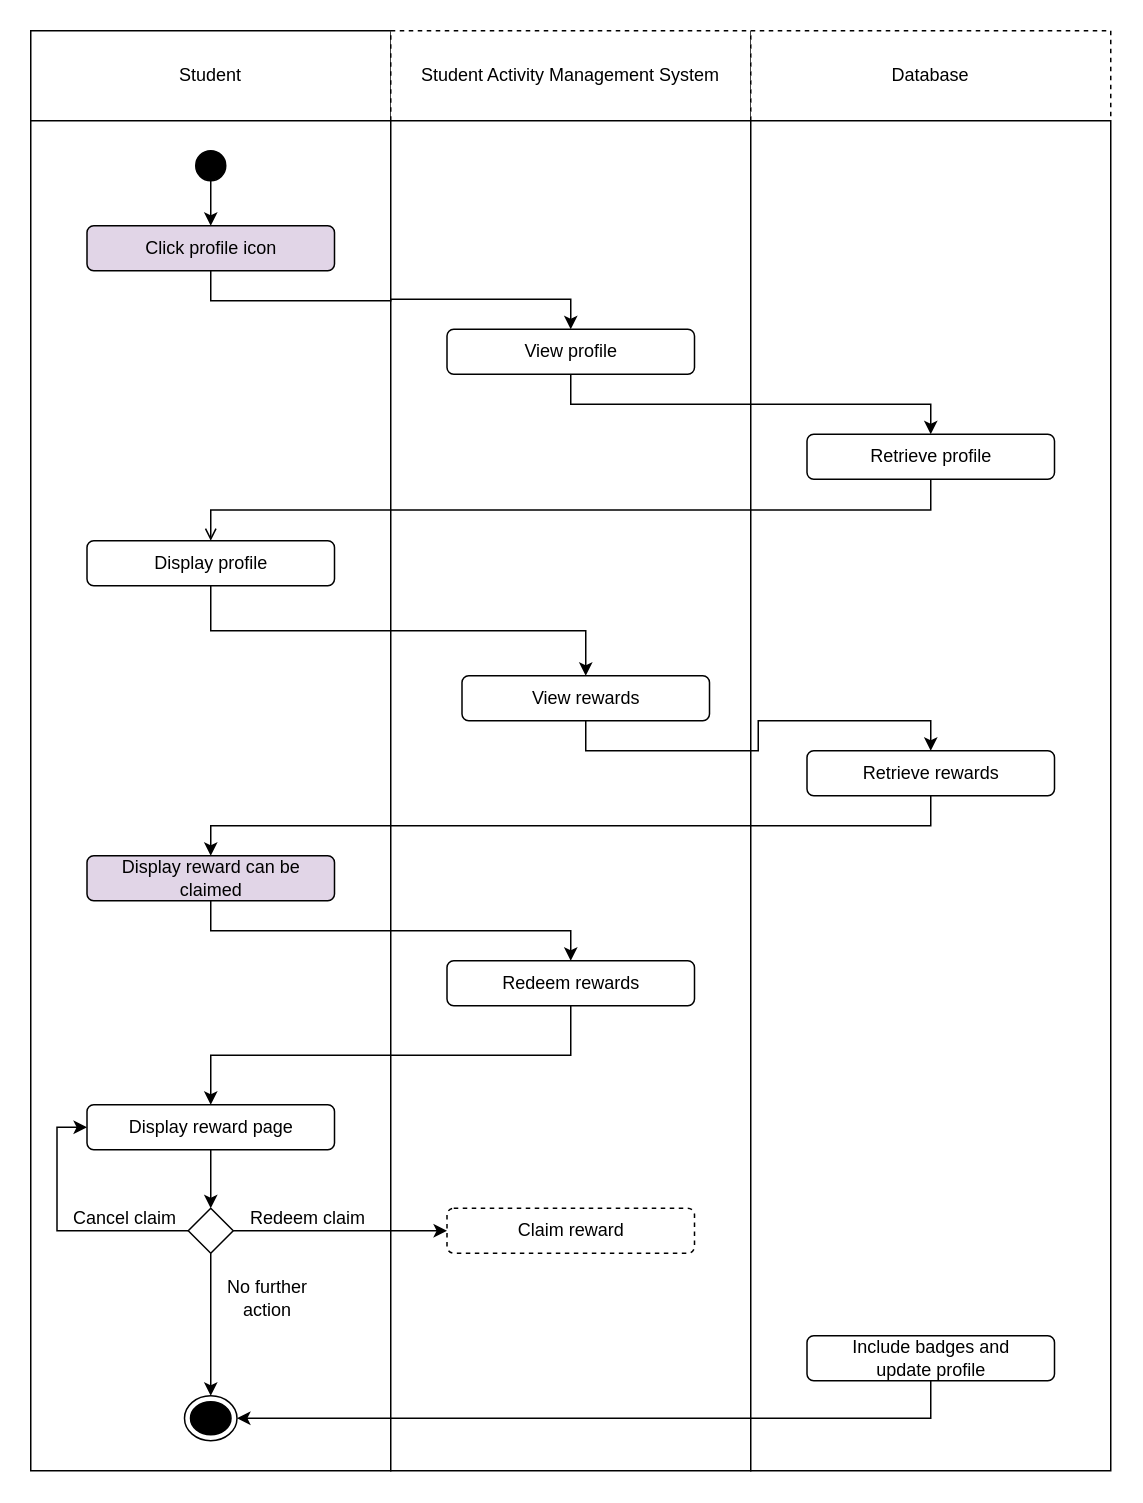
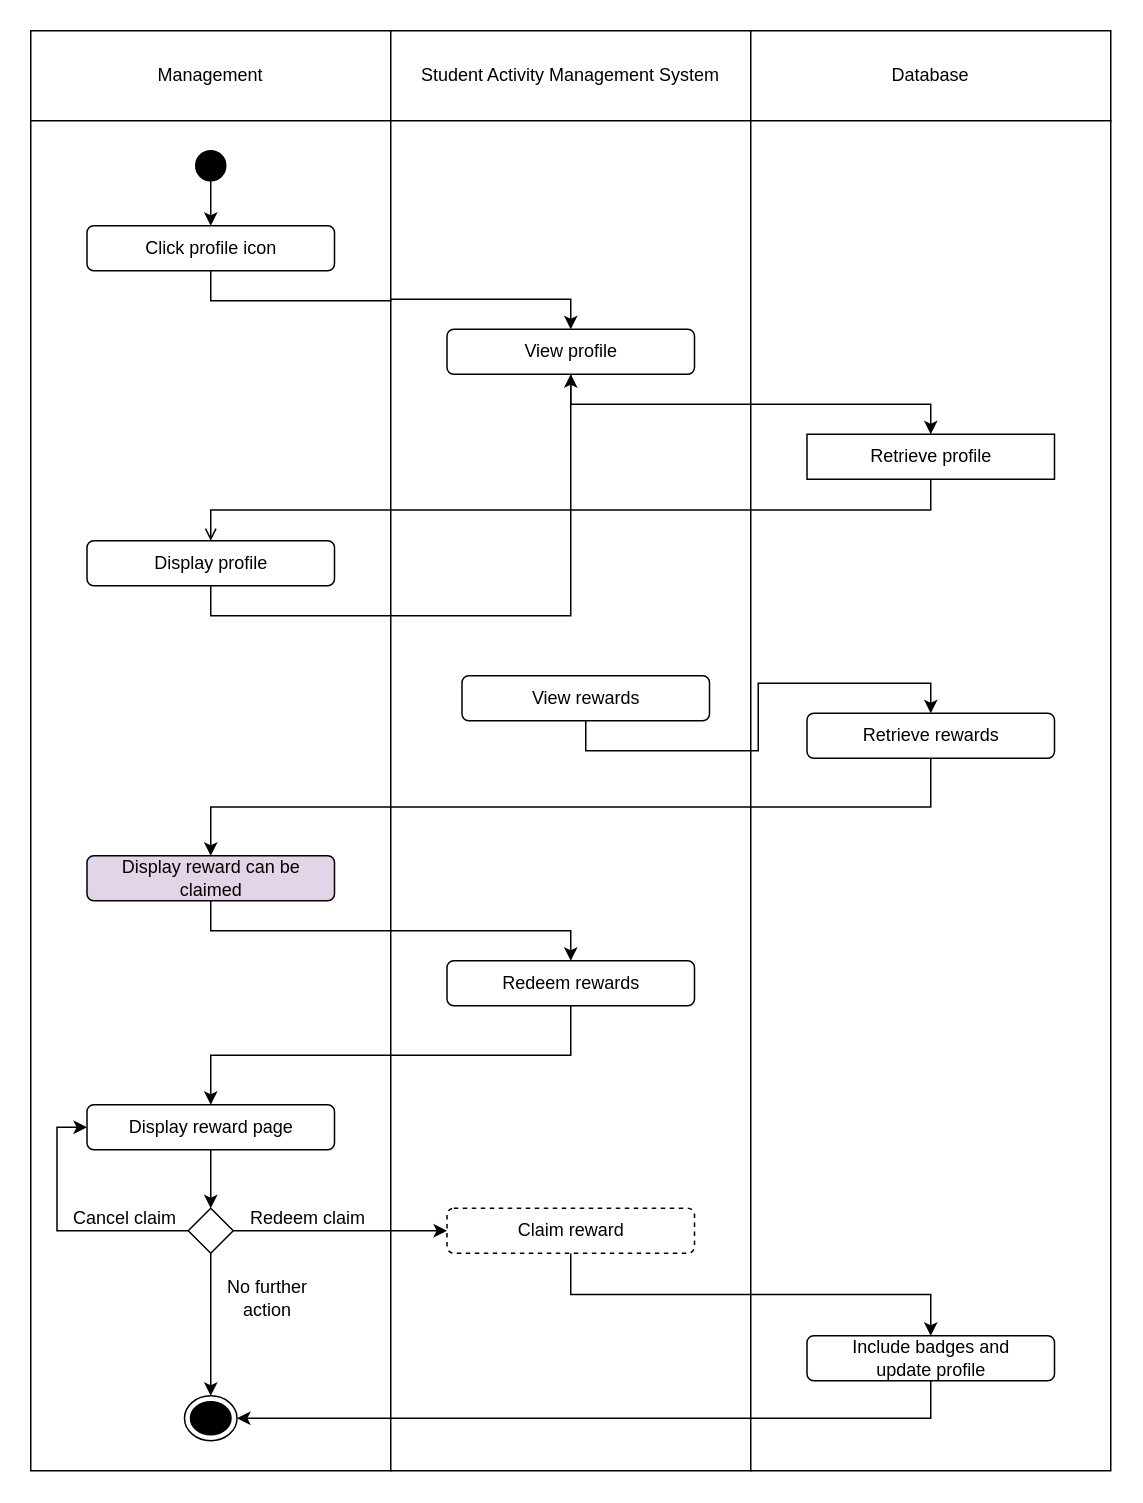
  <mxCell id="0" />
  <mxCell id="1" parent="0" />
- <mxCell id="2" value="Student" style="html=1;whiteSpace=wrap;movable=1;resizable=1;rotatable=1;deletable=1;editable=1;locked=0;connectable=1;" vertex="1" parent="1"><mxGeometry x="20" y="20" width="240" height="60" as="geometry" /></mxCell>
- <mxCell id="3" value="Student Activity Management System" style="html=1;whiteSpace=wrap;movable=1;resizable=1;rotatable=1;deletable=1;editable=1;locked=0;connectable=1;dashed=1;" vertex="1" parent="1"><mxGeometry x="260" y="20" width="240" height="60" as="geometry" /></mxCell>
- <mxCell id="4" value="Database" style="html=1;whiteSpace=wrap;movable=1;resizable=1;rotatable=1;deletable=1;editable=1;locked=0;connectable=1;dashed=1;" vertex="1" parent="1"><mxGeometry x="500" y="20" width="240" height="60" as="geometry" /></mxCell>
+ <mxCell id="2" value="Management" style="html=1;whiteSpace=wrap;movable=1;resizable=1;rotatable=1;deletable=1;editable=1;locked=0;connectable=1;" vertex="1" parent="1"><mxGeometry x="20" y="20" width="240" height="60" as="geometry" /></mxCell>
+ <mxCell id="3" value="Student Activity Management System" style="html=1;whiteSpace=wrap;movable=1;resizable=1;rotatable=1;deletable=1;editable=1;locked=0;connectable=1;" vertex="1" parent="1"><mxGeometry x="260" y="20" width="240" height="60" as="geometry" /></mxCell>
+ <mxCell id="4" value="Database" style="html=1;whiteSpace=wrap;movable=1;resizable=1;rotatable=1;deletable=1;editable=1;locked=0;connectable=1;" vertex="1" parent="1"><mxGeometry x="500" y="20" width="240" height="60" as="geometry" /></mxCell>
  <mxCell id="5" value="" style="html=1;whiteSpace=wrap;movable=1;resizable=1;rotatable=1;deletable=1;editable=1;locked=0;connectable=1;" vertex="1" parent="1"><mxGeometry x="20" y="80" width="240" height="900" as="geometry" /></mxCell>
  <mxCell id="6" value="" style="html=1;whiteSpace=wrap;movable=1;resizable=1;rotatable=1;deletable=1;editable=1;locked=0;connectable=1;" vertex="1" parent="1"><mxGeometry x="260" y="80" width="240" height="900" as="geometry" /></mxCell>
  <mxCell id="7" value="" style="html=1;whiteSpace=wrap;movable=1;resizable=1;rotatable=1;deletable=1;editable=1;locked=0;connectable=1;" vertex="1" parent="1"><mxGeometry x="500" y="80" width="240" height="900" as="geometry" /></mxCell>
  <mxCell id="8" value="" style="ellipse;whiteSpace=wrap;html=1;aspect=fixed;fillColor=#000000;" vertex="1" parent="1"><mxGeometry x="130" y="100" width="20" height="20" as="geometry" /></mxCell>
  <mxCell id="9" value="" style="endArrow=classic;html=1;rounded=0;exitX=0.5;exitY=1;exitDx=0;exitDy=0;" edge="1" parent="1" source="8"><mxGeometry width="50" height="50" relative="1" as="geometry"><mxPoint x="150" y="270" as="sourcePoint" /><mxPoint x="140" y="150" as="targetPoint" /></mxGeometry></mxCell>
  <mxCell id="10" value="" style="ellipse;html=1;shape=endState;fillColor=#000000;strokeColor=#000;" vertex="1" parent="1"><mxGeometry x="122.5" y="930" width="35" height="30" as="geometry" /></mxCell>
- <mxCell id="11" style="edgeStyle=orthogonalEdgeStyle;rounded=0;orthogonalLoop=1;jettySize=auto;html=1;exitX=0.5;exitY=1;exitDx=0;exitDy=0;entryX=0.5;entryY=0;entryDx=0;entryDy=0;" edge="1" parent="1" source="12" target="14"><mxGeometry relative="1" as="geometry" /></mxCell>
+ <mxCell id="11" style="edgeStyle=orthogonalEdgeStyle;rounded=0;orthogonalLoop=1;jettySize=auto;html=1;exitX=0.5;exitY=1;exitDx=0;exitDy=0;" edge="1" parent="1" source="12" target="22"><mxGeometry relative="1" as="geometry" /></mxCell>
  <mxCell id="12" value="Display profile" style="rounded=1;whiteSpace=wrap;html=1;" vertex="1" parent="1"><mxGeometry x="57.5" y="360" width="165" height="30" as="geometry" /></mxCell>
  <mxCell id="13" style="edgeStyle=orthogonalEdgeStyle;rounded=0;orthogonalLoop=1;jettySize=auto;html=1;exitX=0.5;exitY=1;exitDx=0;exitDy=0;entryX=0.5;entryY=0;entryDx=0;entryDy=0;" edge="1" parent="1" source="14" target="16"><mxGeometry relative="1" as="geometry" /></mxCell>
  <mxCell id="14" value="View rewards" style="rounded=1;whiteSpace=wrap;html=1;" vertex="1" parent="1"><mxGeometry x="307.5" y="450" width="165" height="30" as="geometry" /></mxCell>
  <mxCell id="15" style="edgeStyle=orthogonalEdgeStyle;rounded=0;orthogonalLoop=1;jettySize=auto;html=1;exitX=0.5;exitY=1;exitDx=0;exitDy=0;entryX=0.5;entryY=0;entryDx=0;entryDy=0;" edge="1" parent="1" source="16" target="18"><mxGeometry relative="1" as="geometry" /></mxCell>
- <mxCell id="16" value="Retrieve rewards" style="rounded=1;whiteSpace=wrap;html=1;" vertex="1" parent="1"><mxGeometry x="537.5" y="500" width="165" height="30" as="geometry" /></mxCell>
+ <mxCell id="16" value="Retrieve rewards" style="rounded=1;whiteSpace=wrap;html=1;" vertex="1" parent="1"><mxGeometry x="537.5" y="475" width="165" height="30" as="geometry" /></mxCell>
  <mxCell id="17" style="edgeStyle=orthogonalEdgeStyle;rounded=0;orthogonalLoop=1;jettySize=auto;html=1;exitX=0.5;exitY=1;exitDx=0;exitDy=0;entryX=0.5;entryY=0;entryDx=0;entryDy=0;" edge="1" parent="1" source="18" target="26"><mxGeometry relative="1" as="geometry" /></mxCell>
  <mxCell id="18" value="Display reward can be claimed" style="rounded=1;whiteSpace=wrap;html=1;fillColor=#e1d5e7;" vertex="1" parent="1"><mxGeometry x="57.5" y="570" width="165" height="30" as="geometry" /></mxCell>
  <mxCell id="19" style="edgeStyle=orthogonalEdgeStyle;rounded=0;orthogonalLoop=1;jettySize=auto;html=1;exitX=0.5;exitY=1;exitDx=0;exitDy=0;entryX=0.5;entryY=0;entryDx=0;entryDy=0;" edge="1" parent="1" source="20" target="22"><mxGeometry relative="1" as="geometry" /></mxCell>
- <mxCell id="20" value="Click profile icon" style="rounded=1;whiteSpace=wrap;html=1;fillColor=#e1d5e7;" vertex="1" parent="1"><mxGeometry x="57.5" y="150" width="165" height="30" as="geometry" /></mxCell>
+ <mxCell id="20" value="Click profile icon" style="rounded=1;whiteSpace=wrap;html=1;" vertex="1" parent="1"><mxGeometry x="57.5" y="150" width="165" height="30" as="geometry" /></mxCell>
  <mxCell id="21" style="edgeStyle=orthogonalEdgeStyle;rounded=0;orthogonalLoop=1;jettySize=auto;html=1;exitX=0.5;exitY=1;exitDx=0;exitDy=0;entryX=0.5;entryY=0;entryDx=0;entryDy=0;" edge="1" parent="1" source="22" target="24"><mxGeometry relative="1" as="geometry" /></mxCell>
  <mxCell id="22" value="View profile" style="rounded=1;whiteSpace=wrap;html=1;" vertex="1" parent="1"><mxGeometry x="297.5" y="219" width="165" height="30" as="geometry" /></mxCell>
  <mxCell id="23" style="edgeStyle=orthogonalEdgeStyle;rounded=0;orthogonalLoop=1;jettySize=auto;html=1;exitX=0.5;exitY=1;exitDx=0;exitDy=0;entryX=0.5;entryY=0;entryDx=0;entryDy=0;endArrow=open;" edge="1" parent="1" source="24" target="12"><mxGeometry relative="1" as="geometry" /></mxCell>
- <mxCell id="24" value="Retrieve profile" style="rounded=1;whiteSpace=wrap;html=1;" vertex="1" parent="1"><mxGeometry x="537.5" y="289" width="165" height="30" as="geometry" /></mxCell>
+ <mxCell id="24" value="Retrieve profile" style="whiteSpace=wrap;html=1;rounded=0;" vertex="1" parent="1"><mxGeometry x="537.5" y="289" width="165" height="30" as="geometry" /></mxCell>
  <mxCell id="25" style="edgeStyle=orthogonalEdgeStyle;rounded=0;orthogonalLoop=1;jettySize=auto;html=1;exitX=0.5;exitY=1;exitDx=0;exitDy=0;entryX=0.5;entryY=0;entryDx=0;entryDy=0;" edge="1" parent="1" source="26" target="28"><mxGeometry relative="1" as="geometry" /></mxCell>
  <mxCell id="26" value="Redeem rewards" style="rounded=1;whiteSpace=wrap;html=1;" vertex="1" parent="1"><mxGeometry x="297.5" y="640" width="165" height="30" as="geometry" /></mxCell>
  <mxCell id="27" style="edgeStyle=orthogonalEdgeStyle;rounded=0;orthogonalLoop=1;jettySize=auto;html=1;exitX=0.5;exitY=1;exitDx=0;exitDy=0;entryX=0.5;entryY=0;entryDx=0;entryDy=0;" edge="1" parent="1" source="28" target="32"><mxGeometry relative="1" as="geometry" /></mxCell>
  <mxCell id="28" value="Display reward page" style="rounded=1;whiteSpace=wrap;html=1;" vertex="1" parent="1"><mxGeometry x="57.5" y="736" width="165" height="30" as="geometry" /></mxCell>
  <mxCell id="29" style="edgeStyle=orthogonalEdgeStyle;rounded=0;orthogonalLoop=1;jettySize=auto;html=1;exitX=1;exitY=0.5;exitDx=0;exitDy=0;entryX=0;entryY=0.5;entryDx=0;entryDy=0;" edge="1" parent="1" source="32" target="34"><mxGeometry relative="1" as="geometry" /></mxCell>
  <mxCell id="30" style="edgeStyle=orthogonalEdgeStyle;rounded=0;orthogonalLoop=1;jettySize=auto;html=1;exitX=0.5;exitY=1;exitDx=0;exitDy=0;entryX=0.5;entryY=0;entryDx=0;entryDy=0;" edge="1" parent="1" source="32" target="10"><mxGeometry relative="1" as="geometry" /></mxCell>
  <mxCell id="31" style="edgeStyle=orthogonalEdgeStyle;rounded=0;orthogonalLoop=1;jettySize=auto;html=1;exitX=0;exitY=0.5;exitDx=0;exitDy=0;entryX=0;entryY=0.5;entryDx=0;entryDy=0;" edge="1" parent="1" source="32" target="28"><mxGeometry relative="1" as="geometry" /></mxCell>
  <mxCell id="32" value="" style="rhombus;whiteSpace=wrap;html=1;" vertex="1" parent="1"><mxGeometry x="125" y="805" width="30" height="30" as="geometry" /></mxCell>
+ <mxCell id="33" style="edgeStyle=orthogonalEdgeStyle;rounded=0;orthogonalLoop=1;jettySize=auto;html=1;exitX=0.5;exitY=1;exitDx=0;exitDy=0;entryX=0.5;entryY=0;entryDx=0;entryDy=0;" edge="1" parent="1" source="34" target="39"><mxGeometry relative="1" as="geometry" /></mxCell>
  <mxCell id="34" value="Claim reward" style="rounded=1;whiteSpace=wrap;html=1;dashed=1;" vertex="1" parent="1"><mxGeometry x="297.5" y="805" width="165" height="30" as="geometry" /></mxCell>
  <mxCell id="35" value="Redeem claim" style="text;html=1;strokeColor=none;fillColor=none;align=center;verticalAlign=middle;whiteSpace=wrap;rounded=0;" vertex="1" parent="1"><mxGeometry x="160" y="797" width="90" height="30" as="geometry" /></mxCell>
  <mxCell id="36" value="No further action" style="text;html=1;strokeColor=none;fillColor=none;align=center;verticalAlign=middle;whiteSpace=wrap;rounded=0;" vertex="1" parent="1"><mxGeometry x="132.5" y="850" width="90" height="30" as="geometry" /></mxCell>
  <mxCell id="37" value="Cancel claim" style="text;html=1;strokeColor=none;fillColor=none;align=center;verticalAlign=middle;whiteSpace=wrap;rounded=0;" vertex="1" parent="1"><mxGeometry x="38" y="797" width="90" height="30" as="geometry" /></mxCell>
  <mxCell id="38" style="edgeStyle=orthogonalEdgeStyle;rounded=0;orthogonalLoop=1;jettySize=auto;html=1;exitX=0.5;exitY=1;exitDx=0;exitDy=0;entryX=1;entryY=0.5;entryDx=0;entryDy=0;" edge="1" parent="1" source="39" target="10"><mxGeometry relative="1" as="geometry" /></mxCell>
  <mxCell id="39" value="Include badges and &lt;br&gt;update profile" style="rounded=1;whiteSpace=wrap;html=1;" vertex="1" parent="1"><mxGeometry x="537.5" y="890" width="165" height="30" as="geometry" /></mxCell>
